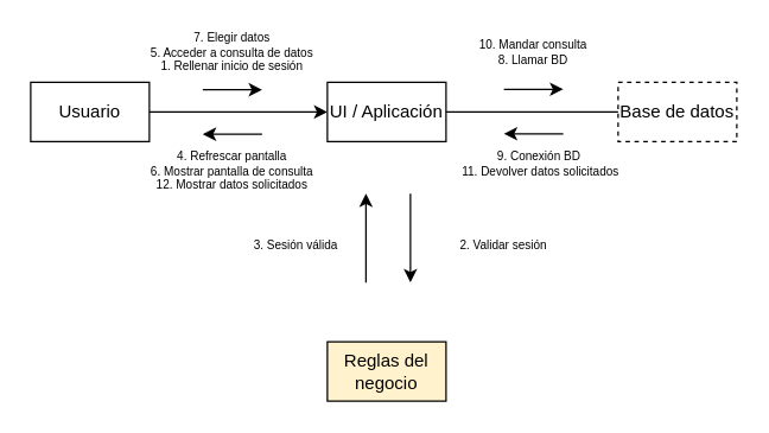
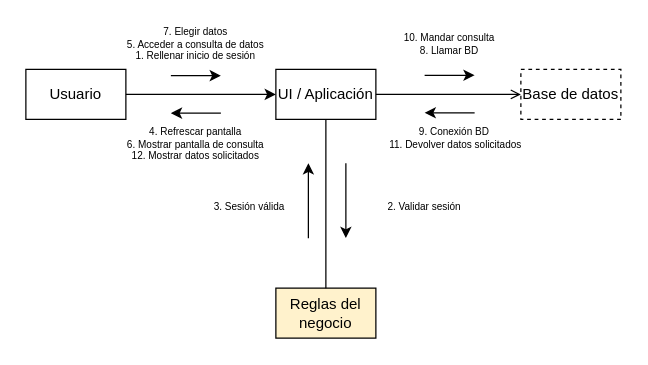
  <mxCell id="0" />
  <mxCell id="1" parent="0" />
  <mxCell id="2" value="Usuario" style="rounded=0;whiteSpace=wrap;html=1;" vertex="1" parent="1"><mxGeometry x="20" y="55" width="80" height="40" as="geometry" /></mxCell>
  <mxCell id="3" value="UI / Aplicación" style="rounded=0;whiteSpace=wrap;html=1;" vertex="1" parent="1"><mxGeometry x="220" y="55" width="80" height="40" as="geometry" /></mxCell>
  <mxCell id="4" value="Reglas del negocio" style="rounded=0;whiteSpace=wrap;html=1;fillColor=#fff2cc;" vertex="1" parent="1"><mxGeometry x="220" y="230" width="80" height="40" as="geometry" /></mxCell>
  <mxCell id="5" value="Base de datos" style="rounded=0;whiteSpace=wrap;html=1;dashed=1;" vertex="1" parent="1"><mxGeometry x="416" y="55" width="80" height="40" as="geometry" /></mxCell>
  <mxCell id="6" value="" style="endArrow=classic;html=1;rounded=0;exitX=1;exitY=0.5;exitDx=0;exitDy=0;entryX=0;entryY=0.5;entryDx=0;entryDy=0;" edge="1" parent="1" source="2" target="3"><mxGeometry width="50" height="50" relative="1" as="geometry"><mxPoint x="220" y="175" as="sourcePoint" /><mxPoint x="270" y="125" as="targetPoint" /></mxGeometry></mxCell>
+ <mxCell id="7" value="" style="endArrow=none;html=1;rounded=0;exitX=0.5;exitY=1;exitDx=0;exitDy=0;entryX=0.5;entryY=0;entryDx=0;entryDy=0;" edge="1" parent="1" source="3" target="4"><mxGeometry width="50" height="50" relative="1" as="geometry"><mxPoint x="300" y="74.76" as="sourcePoint" /><mxPoint x="420" y="74.76" as="targetPoint" /></mxGeometry></mxCell>
  <mxCell id="8" value="" style="endArrow=classic;html=1;rounded=0;" edge="1" parent="1"><mxGeometry width="50" height="50" relative="1" as="geometry"><mxPoint x="136" y="60" as="sourcePoint" /><mxPoint x="176" y="60" as="targetPoint" /></mxGeometry></mxCell>
  <mxCell id="9" value="" style="endArrow=classic;html=1;rounded=0;" edge="1" parent="1"><mxGeometry width="50" height="50" relative="1" as="geometry"><mxPoint x="176" y="90" as="sourcePoint" /><mxPoint x="136" y="90" as="targetPoint" /></mxGeometry></mxCell>
  <mxCell id="10" value="" style="endArrow=classic;html=1;rounded=0;" edge="1" parent="1"><mxGeometry width="50" height="50" relative="1" as="geometry"><mxPoint x="276" y="130" as="sourcePoint" /><mxPoint x="276" y="190" as="targetPoint" /></mxGeometry></mxCell>
  <mxCell id="11" value="" style="endArrow=classic;html=1;rounded=0;" edge="1" parent="1"><mxGeometry width="50" height="50" relative="1" as="geometry"><mxPoint x="246" y="190" as="sourcePoint" /><mxPoint x="246" y="130" as="targetPoint" /></mxGeometry></mxCell>
  <mxCell id="12" value="7. Elegir datos&lt;div style=&quot;font-size: 8px;&quot;&gt;5. Acceder a consulta de datos&lt;/div&gt;&lt;div style=&quot;font-size: 8px;&quot;&gt;1. Rellenar inicio de sesión&lt;/div&gt;" style="text;html=1;align=center;verticalAlign=middle;whiteSpace=wrap;rounded=0;fontSize=8;" vertex="1" parent="1"><mxGeometry x="96" y="20" width="120" height="30" as="geometry" /></mxCell>
  <mxCell id="13" value="4. Refrescar pantalla&lt;div style=&quot;font-size: 8px;&quot;&gt;6. Mostrar pantalla de consulta&lt;/div&gt;&lt;div style=&quot;font-size: 8px;&quot;&gt;12. Mostrar datos solicitados&lt;/div&gt;" style="text;html=1;align=center;verticalAlign=middle;whiteSpace=wrap;rounded=0;fontSize=8;" vertex="1" parent="1"><mxGeometry x="96" y="100" width="120" height="30" as="geometry" /></mxCell>
- <mxCell id="14" value="" style="endArrow=none;html=1;rounded=0;exitX=1;exitY=0.5;exitDx=0;exitDy=0;entryX=0;entryY=0.5;entryDx=0;entryDy=0;" edge="1" parent="1" source="3" target="5"><mxGeometry width="50" height="50" relative="1" as="geometry"><mxPoint x="310" y="84.76" as="sourcePoint" /><mxPoint x="430" y="160" as="targetPoint" /></mxGeometry></mxCell>
+ <mxCell id="14" value="" style="endArrow=open;html=1;rounded=0;exitX=1;exitY=0.5;exitDx=0;exitDy=0;entryX=0;entryY=0.5;entryDx=0;entryDy=0;" edge="1" parent="1" source="3" target="5"><mxGeometry width="50" height="50" relative="1" as="geometry"><mxPoint x="310" y="84.76" as="sourcePoint" /><mxPoint x="430" y="160" as="targetPoint" /></mxGeometry></mxCell>
  <mxCell id="15" value="&lt;div style=&quot;font-size: 8px;&quot;&gt;2. Validar sesión&lt;/div&gt;" style="text;html=1;align=center;verticalAlign=middle;whiteSpace=wrap;rounded=0;fontSize=8;rotation=0;" vertex="1" parent="1"><mxGeometry x="286" y="150" width="106" height="30" as="geometry" /></mxCell>
  <mxCell id="16" value="&lt;div&gt;3. Sesión válida&lt;/div&gt;" style="text;html=1;align=center;verticalAlign=middle;whiteSpace=wrap;rounded=0;fontSize=8;rotation=0;" vertex="1" parent="1"><mxGeometry x="146" y="150" width="106" height="30" as="geometry" /></mxCell>
  <mxCell id="17" value="" style="endArrow=classic;html=1;rounded=0;" edge="1" parent="1"><mxGeometry width="50" height="50" relative="1" as="geometry"><mxPoint x="339" y="59.71" as="sourcePoint" /><mxPoint x="379" y="59.71" as="targetPoint" /></mxGeometry></mxCell>
  <mxCell id="18" value="" style="endArrow=classic;html=1;rounded=0;" edge="1" parent="1"><mxGeometry width="50" height="50" relative="1" as="geometry"><mxPoint x="379" y="89.71" as="sourcePoint" /><mxPoint x="339" y="89.71" as="targetPoint" /></mxGeometry></mxCell>
  <mxCell id="19" value="10. Mandar consulta&lt;div&gt;8. Llamar BD&lt;/div&gt;" style="text;html=1;align=center;verticalAlign=middle;whiteSpace=wrap;rounded=0;fontSize=8;rotation=0;" vertex="1" parent="1"><mxGeometry x="306" y="20" width="106" height="30" as="geometry" /></mxCell>
  <mxCell id="20" value="9. Conexión BD&amp;nbsp;&lt;div&gt;11. Devolver datos solicitados&lt;/div&gt;" style="text;html=1;align=center;verticalAlign=middle;whiteSpace=wrap;rounded=0;fontSize=8;rotation=0;" vertex="1" parent="1"><mxGeometry x="306" y="95" width="116" height="30" as="geometry" /></mxCell>
